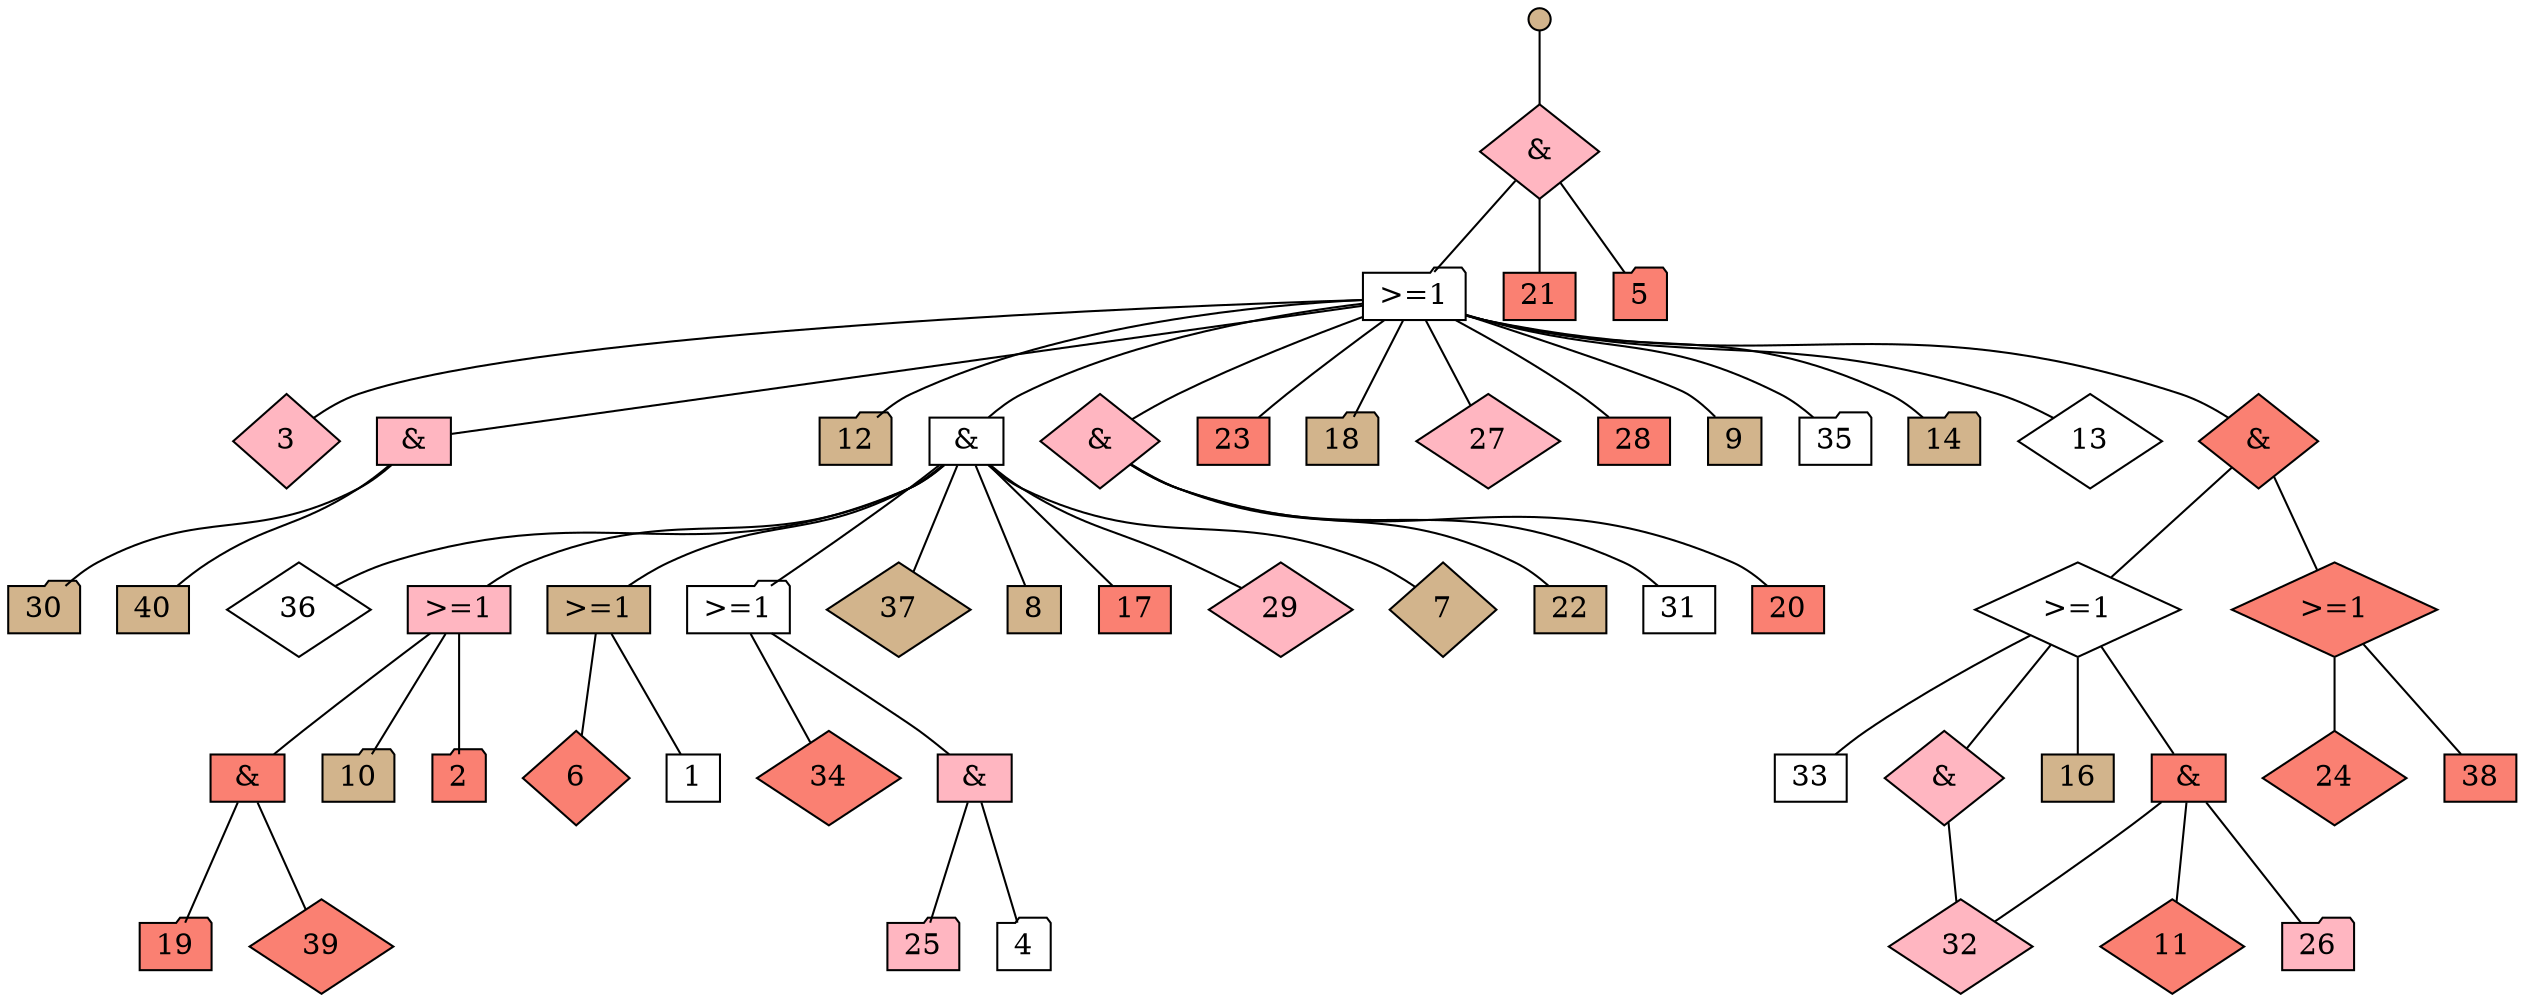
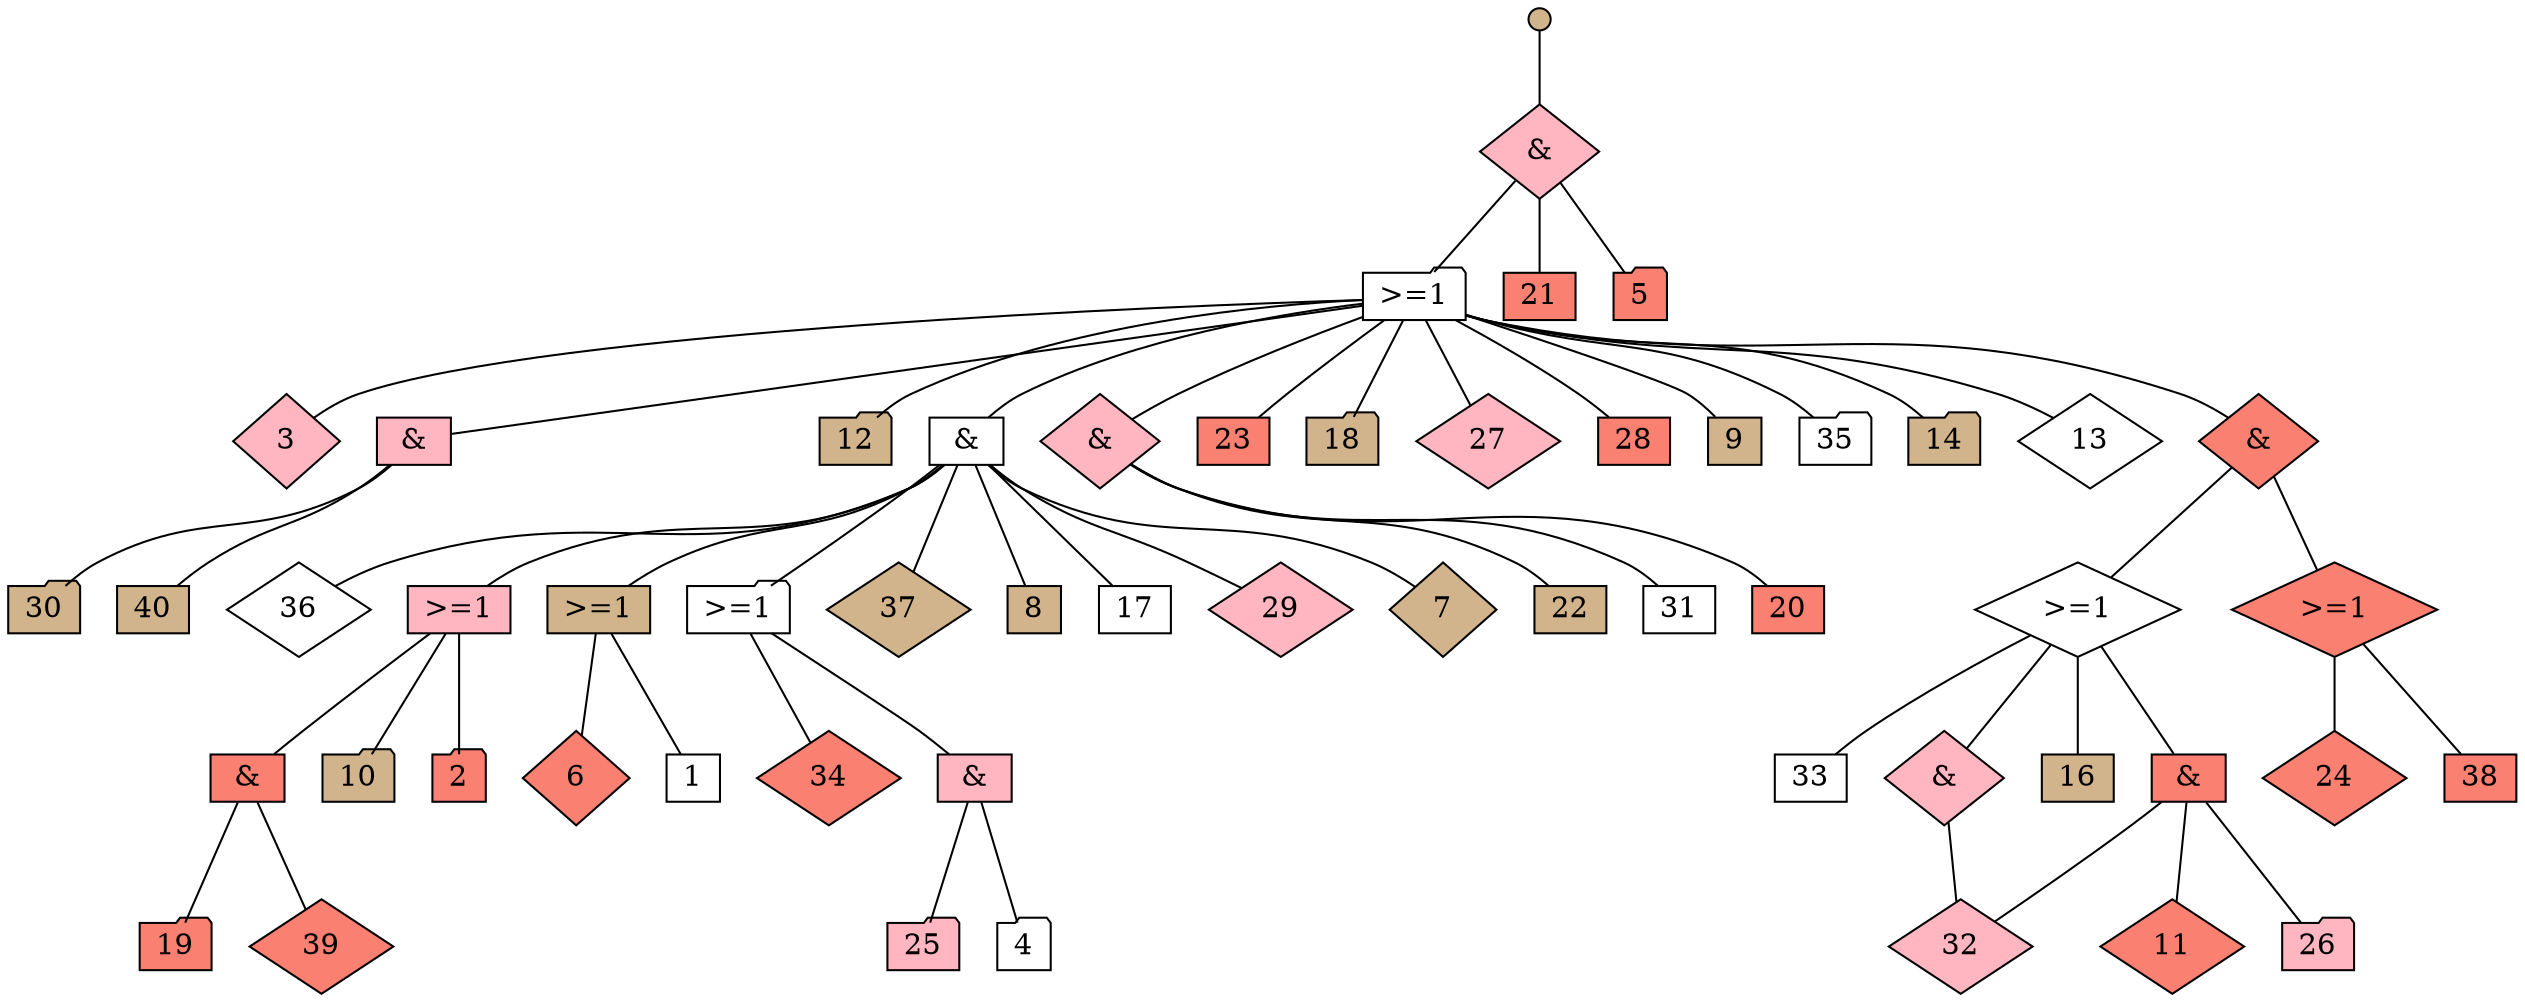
  digraph {
    node [fillcolor=salmon shape=box style=filled]
    edge [dir=none style=filled]
    n1 [fillcolor=tan label=TOP shape=point width=0.15]
    n2 [fillcolor=lightpink height=0.25 label="&" shape=diamond width=0.5]
    n3 [fillcolor=white height=0.25 label=">=1" shape=folder width=0.5]
    n4 [height=0.25 label=21 width=0.25]
    n5 [height=0.25 label=5 shape=folder width=0.25]
    n6 [fillcolor=lightpink height=0.25 label=3 shape=diamond width=0.25]
    n7 [fillcolor=lightpink height=0.25 label="&" width=0.5]
    n8 [fillcolor=tan height=0.25 label=12 shape=folder width=0.25]
    n9 [fillcolor=white height=0.25 label="&" width=0.5]
    n10 [fillcolor=lightpink height=0.25 label="&" shape=diamond width=0.5]
    n11 [height=0.25 label=23 width=0.25]
    n12 [fillcolor=tan height=0.25 label=18 shape=folder width=0.25]
    n13 [fillcolor=lightpink height=0.25 label=27 shape=diamond width=0.25]
    n14 [height=0.25 label=28 width=0.25]
    n15 [fillcolor=tan height=0.25 label=9 width=0.25]
    n16 [fillcolor=white height=0.25 label=35 shape=folder width=0.25]
    n17 [fillcolor=tan height=0.25 label=14 shape=folder width=0.25]
    n18 [fillcolor=white height=0.25 label=13 shape=diamond width=0.25]
    n19 [height=0.25 label="&" shape=diamond width=0.5]
    n20 [fillcolor=white height=0.25 label=33 width=0.25]
    n21 [height=0.25 label=34 shape=diamond width=0.25]
    n22 [fillcolor=white height=0.25 label=36 shape=diamond width=0.25]
    n23 [height=0.25 label=19 shape=folder width=0.25]
    n24 [fillcolor=tan height=0.25 label=22 width=0.25]
    n25 [fillcolor=lightpink height=0.25 label=25 shape=folder width=0.25]
    n26 [fillcolor=tan height=0.25 label=30 shape=folder width=0.25]
    n27 [fillcolor=tan height=0.25 label=40 width=0.25]
    n28 [fillcolor=white height=0.25 label=31 width=0.25]
    n29 [fillcolor=white height=0.25 label=">=1" shape=diamond width=0.5]
    n30 [fillcolor=lightpink height=0.25 label="&" shape=diamond width=0.5]
    n31 [fillcolor=tan height=0.25 label=16 width=0.25]
    n32 [height=0.25 label="&" width=0.5]
    n33 [fillcolor=lightpink height=0.25 label=32 shape=diamond width=0.25]
    n34 [height=0.25 label=11 shape=diamond width=0.25]
    n35 [fillcolor=lightpink height=0.25 label=26 shape=folder width=0.25]
    n36 [fillcolor=lightpink height=0.25 label=">=1" width=0.5]
    n37 [height=0.25 label="&" width=0.5]
    n38 [fillcolor=tan height=0.25 label=10 shape=folder width=0.25]
    n39 [height=0.25 label=2 shape=folder width=0.25]
    n40 [height=0.25 label=39 shape=diamond width=0.25]
    n41 [height=0.25 label=20 width=0.25]
    n42 [height=0.25 label=6 shape=diamond width=0.25]
    n43 [fillcolor=tan height=0.25 label=">=1" width=0.5]
    n44 [fillcolor=white height=0.25 label=1 width=0.25]
    n45 [fillcolor=white height=0.25 label=">=1" shape=folder width=0.5]
    n46 [fillcolor=tan height=0.25 label=37 shape=diamond width=0.25]
    n47 [fillcolor=tan height=0.25 label=8 width=0.25]
-   n48 [height=0.25 label=17 width=0.25]
+   n48 [fillcolor=white height=0.25 label=17 width=0.25]
    n49 [fillcolor=lightpink height=0.25 label=29 shape=diamond width=0.25]
    n50 [fillcolor=tan height=0.25 label=7 shape=diamond width=0.25]
    n51 [fillcolor=lightpink height=0.25 label="&" width=0.5]
    n52 [fillcolor=white height=0.25 label=4 shape=folder width=0.25]
    n53 [height=0.25 label=">=1" shape=diamond width=0.5]
    n54 [height=0.25 label=24 shape=diamond width=0.25]
    n55 [height=0.25 label=38 width=0.25]
    n1 -> n2
    n2 -> n3
    n2 -> n4
    n2 -> n5
    n3 -> n6
    n3 -> n7
    n3 -> n8
    n3 -> n9
    n3 -> n10
    n3 -> n11
    n3 -> n12
    n3 -> n13
    n3 -> n14
    n3 -> n15
    n3 -> n16
    n3 -> n17
    n3 -> n18
    n3 -> n19
    n7 -> n26
    n7 -> n27
    n9 -> n22
    n9 -> n36
    n9 -> n43
    n9 -> n45
    n9 -> n46
    n9 -> n47
    n9 -> n48
    n9 -> n49
    n9 -> n50
    n10 -> n24
    n10 -> n28
    n10 -> n41
    n19 -> n29
    n19 -> n53
    n29 -> n20
    n29 -> n30
    n29 -> n31
    n29 -> n32
    n30 -> n33
    n32 -> n33
    n32 -> n34
    n32 -> n35
    n36 -> n37
    n36 -> n38
    n36 -> n39
    n37 -> n23
    n37 -> n40
    n43 -> n42
    n43 -> n44
    n45 -> n21
    n45 -> n51
    n51 -> n25
    n51 -> n52
    n53 -> n54
    n53 -> n55
  }
